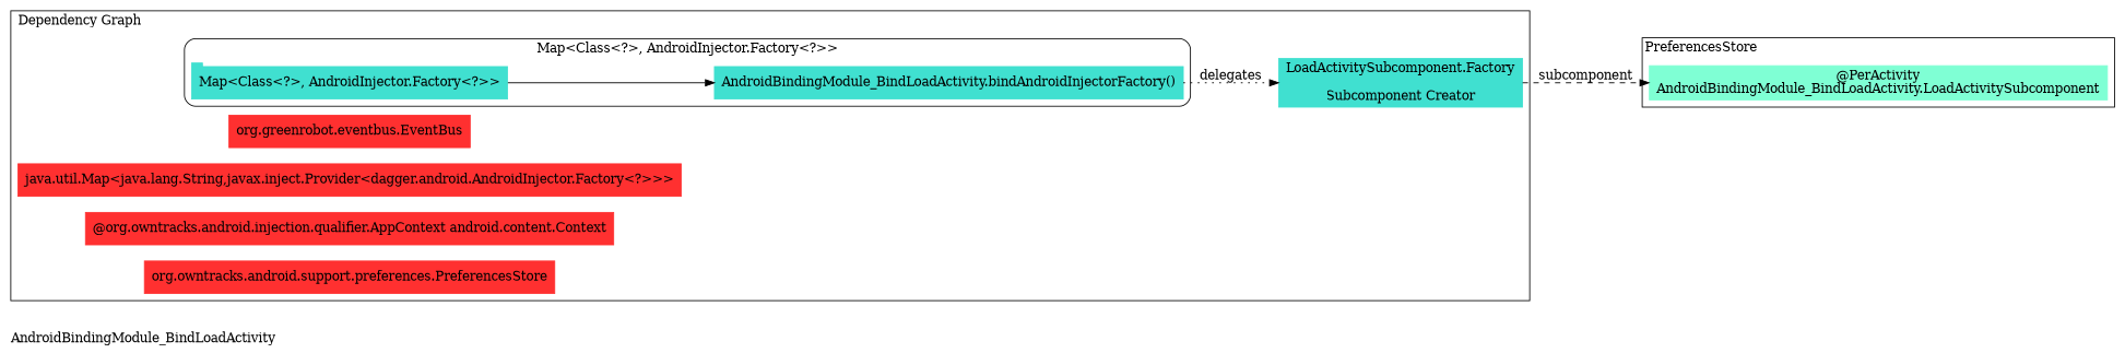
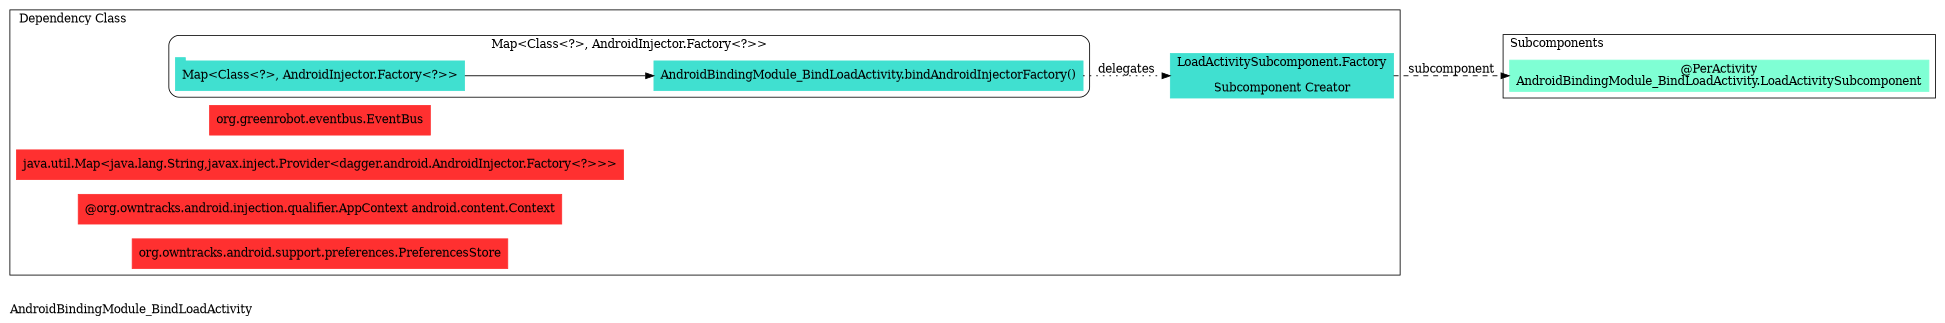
  digraph {
    compound=true
    label=AndroidBindingModule_BindLoadActivity
    labeljust=l
    rankdir=LR
    node [color=firebrick1 shape=rectangle style=filled]
    n1 [color=turquoise label="AndroidBindingModule_BindLoadActivity.bindAndroidInjectorFactory()"]
    n2 [color=turquoise label="Map<Class<?>, AndroidInjector.Factory<?>>" shape=tab]
    n3 [color=turquoise label="LoadActivitySubcomponent.Factory\n\nSubcomponent Creator"]
    n4 [label="org.greenrobot.eventbus.EventBus"]
    n5 [label="java.util.Map<java.lang.String,javax.inject.Provider<dagger.android.AndroidInjector.Factory<?>>>"]
    n6 [label="@org.owntracks.android.injection.qualifier.AppContext android.content.Context"]
    n7 [label="org.owntracks.android.support.preferences.PreferencesStore"]
    n8 [color=aquamarine label="@PerActivity\nAndroidBindingModule_BindLoadActivity.LoadActivitySubcomponent"]
    subgraph cluster_1 {
      label="Entry Points"
    }
    subgraph cluster_2 {
-     label="Dependency Graph"
+     label="Dependency Class"
      n3
      n4
      n5
      n6
      n7
      subgraph cluster_3 {
        color=black
        label=<Map<Class<?>, AndroidInjector.Factory<?>>>
        labeljust=c
        style=rounded
        n1
        n2
      }
    }
    subgraph cluster_4 {
-     label=PreferencesStore
+     label=Subcomponents
      shape=folder
      n8
    }
    n1 -> n3 [label=delegates style=dotted]
    n2 -> n1
    n3 -> n8 [headport=w label=subcomponent style=dashed]
  }
